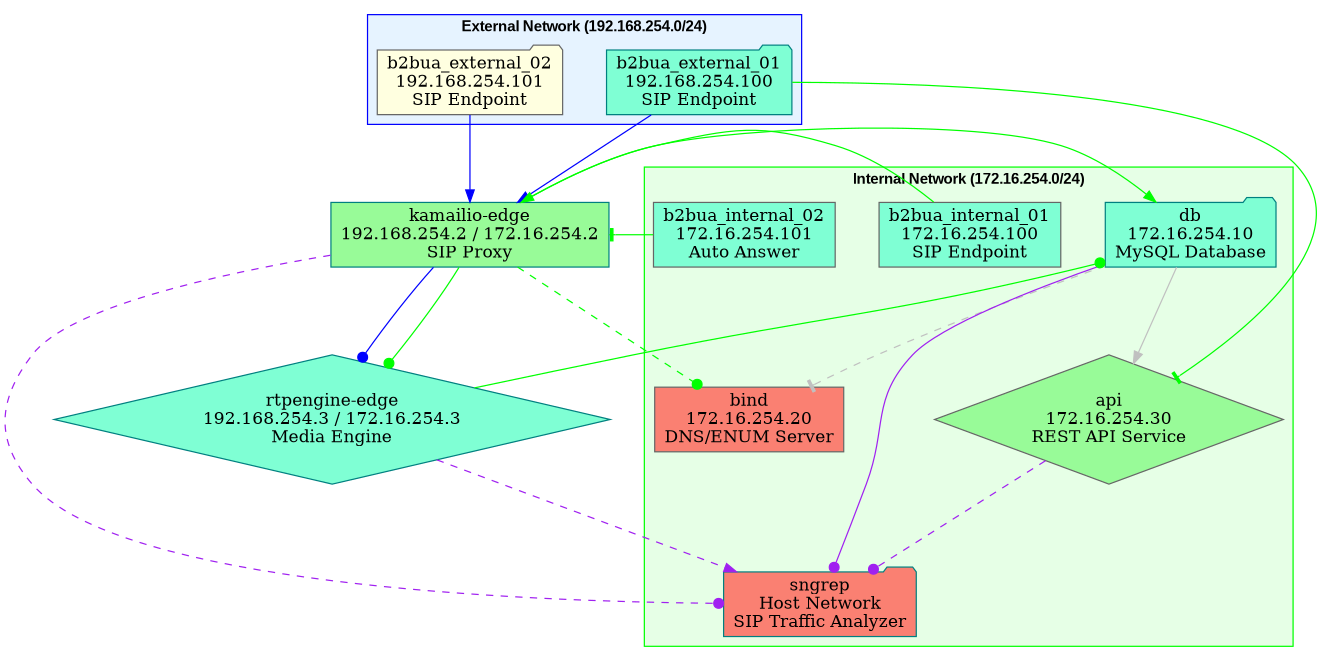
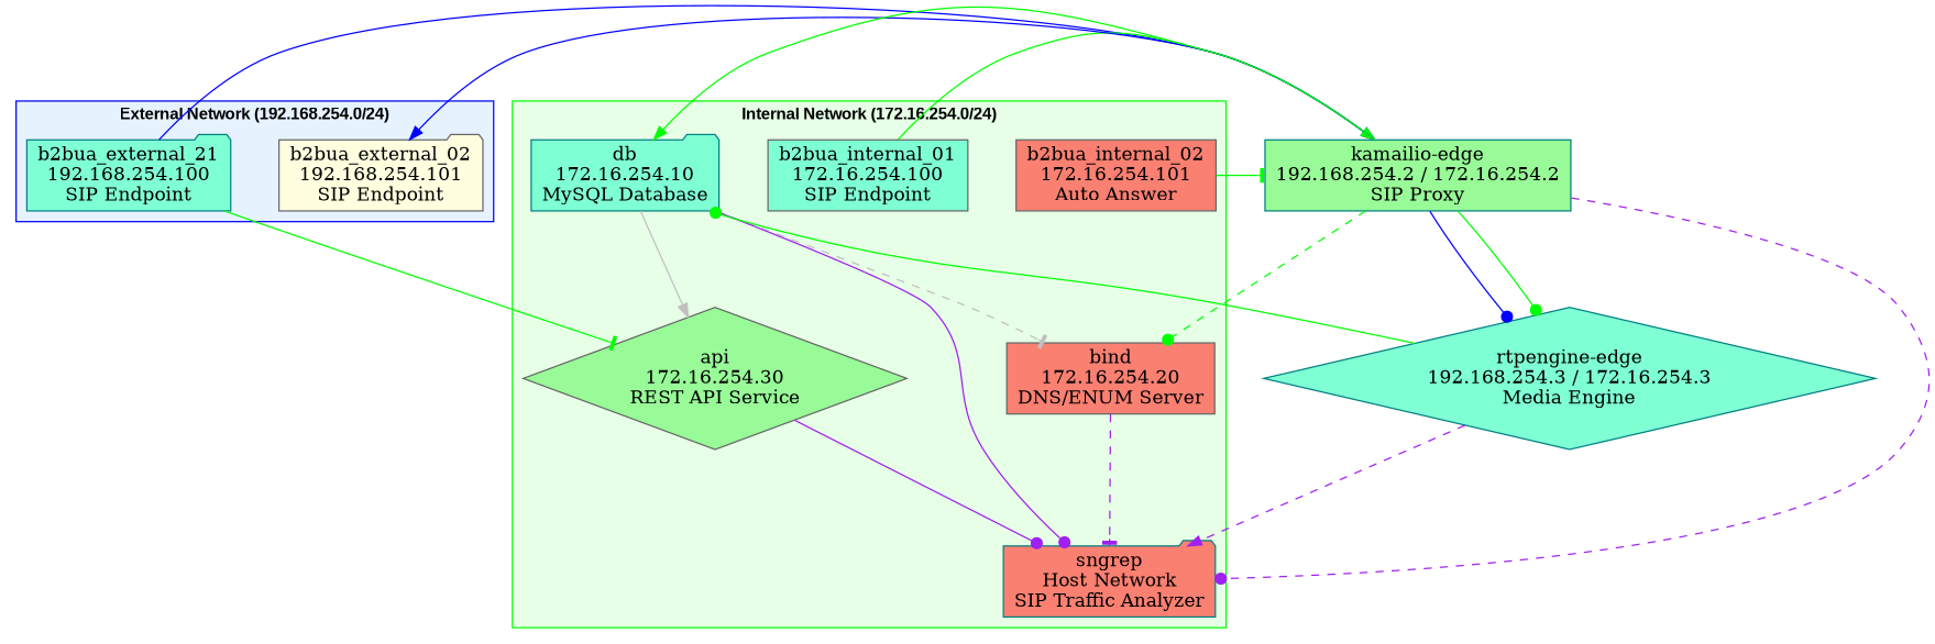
  digraph {
    fontname=Arial
    fontsize=10
    nodesep=0.5
    rankdir=TB
    ranksep=1.0
    node [color=teal fillcolor=aquamarine shape=folder style=filled]
    edge [arrowhead=dot color=green]
-   n1 [label="b2bua_external_01\n192.168.254.100\nSIP Endpoint"]
+   n1 [label="b2bua_external_21\n192.168.254.100\nSIP Endpoint"]
    n2 [color=gray40 fillcolor=lightyellow label="b2bua_external_02\n192.168.254.101\nSIP Endpoint"]
    n3 [color=gray40 label="b2bua_internal_01\n172.16.254.100\nSIP Endpoint" shape=box]
-   n4 [color=gray40 label="b2bua_internal_02\n172.16.254.101\nAuto Answer" shape=box]
+   n4 [color=gray40 fillcolor=salmon label="b2bua_internal_02\n172.16.254.101\nAuto Answer" shape=box]
    n5 [label="db\n172.16.254.10\nMySQL Database"]
    n6 [color=gray40 fillcolor=salmon label="bind\n172.16.254.20\nDNS/ENUM Server" shape=box]
    n7 [color=gray40 fillcolor=palegreen label="api\n172.16.254.30\nREST API Service" shape=diamond]
    n8 [fillcolor=salmon label="sngrep\nHost Network\nSIP Traffic Analyzer"]
    n9 [fillcolor=palegreen label="kamailio-edge\n192.168.254.2 / 172.16.254.2\nSIP Proxy" shape=box]
    n10 [label="rtpengine-edge\n192.168.254.3 / 172.16.254.3\nMedia Engine" shape=diamond]
    subgraph cluster_1 {
      color=blue
      fillcolor="#E6F3FF"
      fontname="Arial Bold"
      fontsize=12
      label="External Network (192.168.254.0/24)"
      style=filled
      n1
      n2
    }
    subgraph cluster_2 {
      color=green
      fillcolor="#E6FFE6"
      fontname="Arial Bold"
      fontsize=12
      label="Internal Network (172.16.254.0/24)"
      style=filled
      n3
      n4
      n5
      n6
      n7
      n8
    }
    n1 -> n7 [arrowhead=tee]
    n1 -> n9 [arrowhead=normal color=blue]
-   n2 -> n9 [arrowhead=normal color=blue]
+   n9 -> n2 [arrowhead=normal color=blue]
    n3 -> n9 [arrowhead=normal]
    n4 -> n9 [arrowhead=tee]
    n5 -> n6 [arrowhead=tee color=gray style=dashed]
    n5 -> n7 [arrowhead=normal color=gray]
    n5 -> n8 [color=purple style=solid]
-   n7 -> n8 [color=purple style=dashed]
+   n6 -> n8 [arrowhead=tee color=purple style=dashed]
+   n7 -> n8 [color=purple style=solid]
    n9 -> n5 [arrowhead=normal]
    n9 -> n6 [style=dashed]
    n9 -> n8 [color=purple style=dashed]
    n9 -> n10 [color=blue]
    n9 -> n10
    n10 -> n5
    n10 -> n8 [arrowhead=normal color=purple style=dashed]
  }
